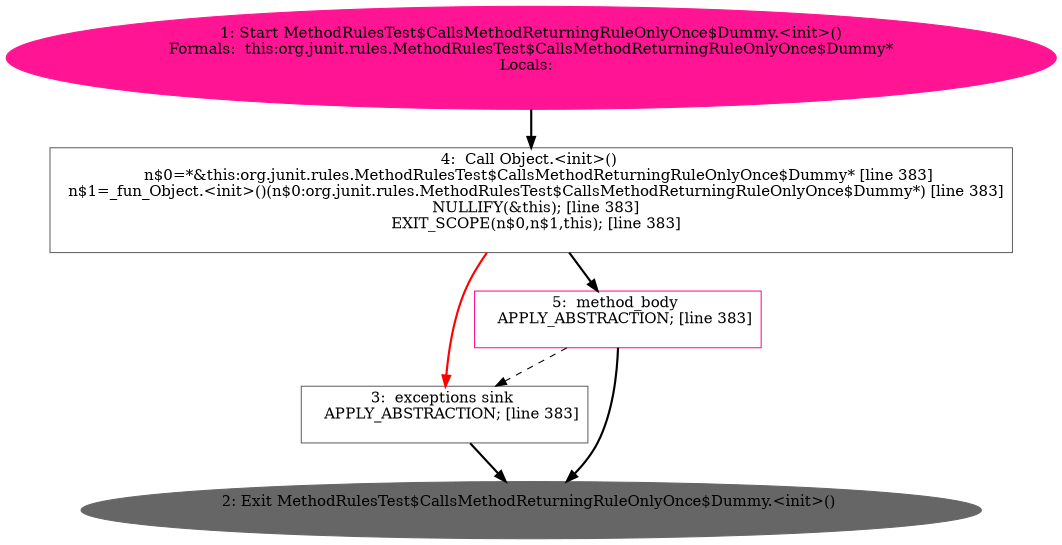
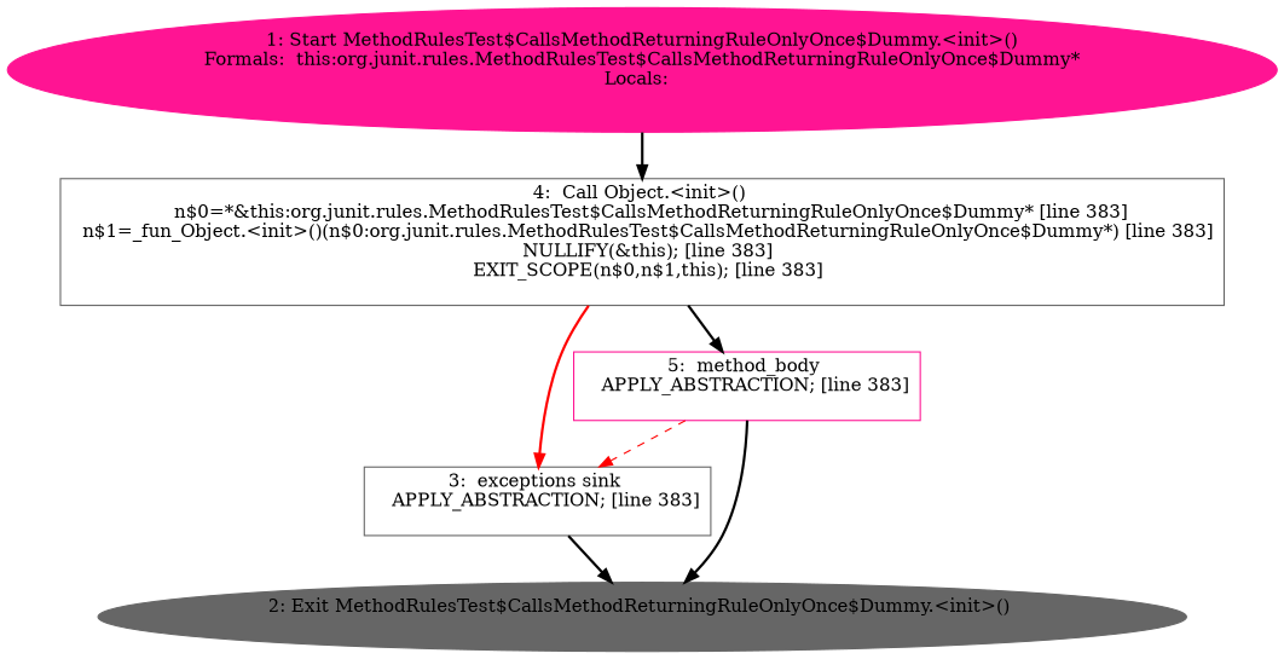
  digraph {
    node [color=gray40 shape=box]
    edge [style=bold]
    n1 [color=deeppink label="1: Start MethodRulesTest$CallsMethodReturningRuleOnlyOnce$Dummy.<init>()\nFormals:  this:org.junit.rules.MethodRulesTest$CallsMethodReturningRuleOnlyOnce$Dummy*\nLocals:  \n  " style=filled shape=""]
    n2 [label="4:  Call Object.<init>() \n   n$0=*&this:org.junit.rules.MethodRulesTest$CallsMethodReturningRuleOnlyOnce$Dummy* [line 383]\n  n$1=_fun_Object.<init>()(n$0:org.junit.rules.MethodRulesTest$CallsMethodReturningRuleOnlyOnce$Dummy*) [line 383]\n  NULLIFY(&this); [line 383]\n  EXIT_SCOPE(n$0,n$1,this); [line 383]\n "]
    n3 [label="3:  exceptions sink \n   APPLY_ABSTRACTION; [line 383]\n "]
    n4 [label="5:  method_body \n   APPLY_ABSTRACTION; [line 383]\n " color=deeppink]
    n5 [label="2: Exit MethodRulesTest$CallsMethodReturningRuleOnlyOnce$Dummy.<init>() \n  " style=filled shape=""]
    n1 -> n2
    n2 -> n3 [color=red]
    n2 -> n4
    n3 -> n5
-   n4 -> n3 [color=black style=dashed]
+   n4 -> n3 [color=red style=dashed]
    n4 -> n5
  }
